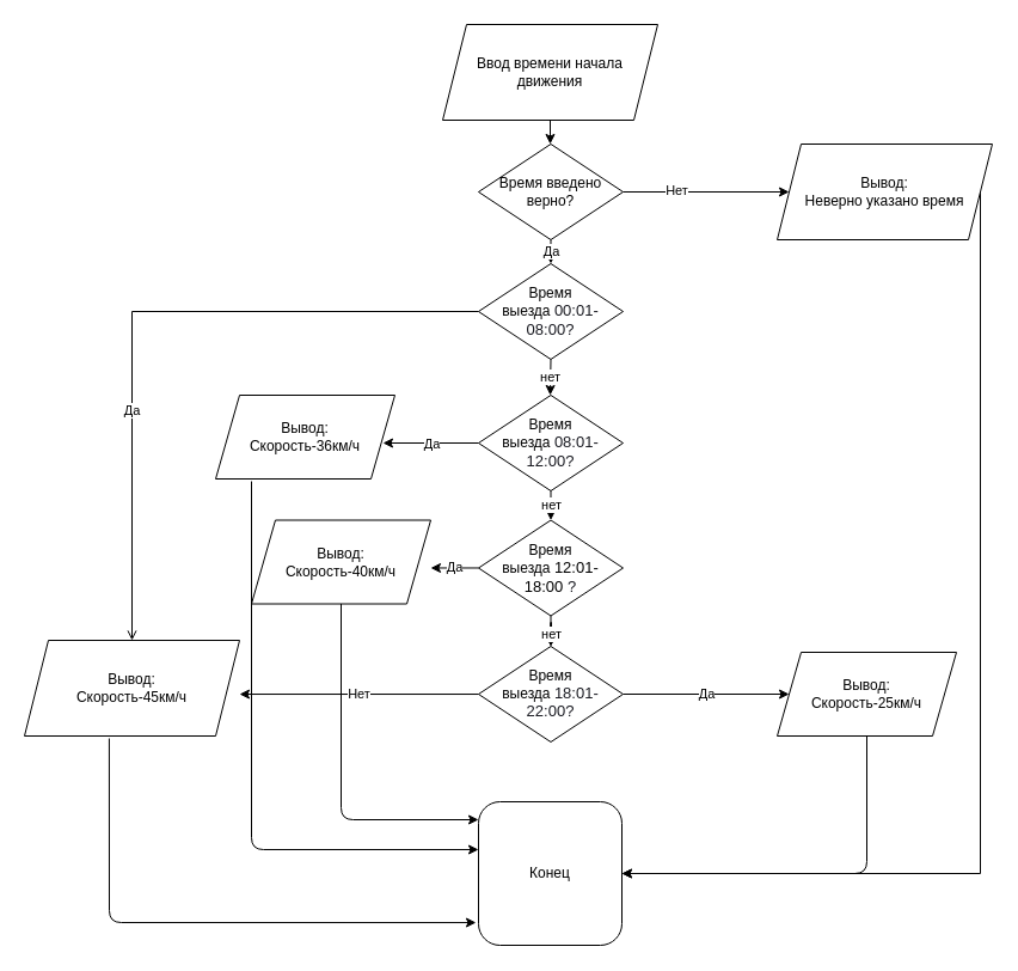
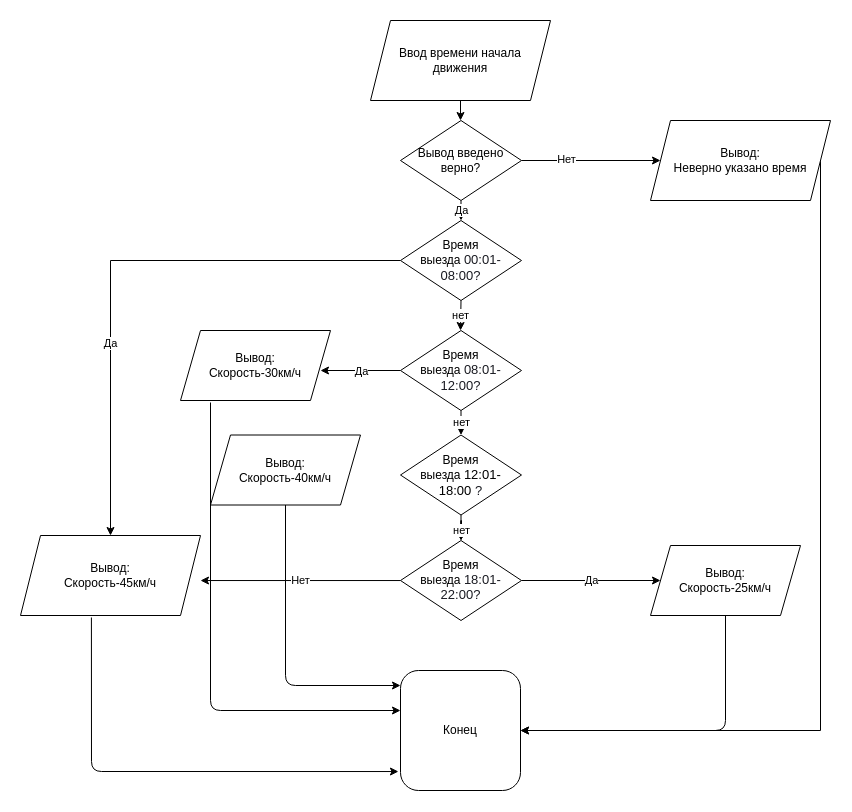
  <mxCell id="0" />
  <mxCell id="1" parent="0" />
  <mxCell id="2" value="Конец" style="rounded=1;whiteSpace=wrap;html=1;" parent="1" vertex="1"><mxGeometry x="400" y="670" width="120" height="120" as="geometry" /></mxCell>
  <mxCell id="3" style="edgeStyle=orthogonalEdgeStyle;rounded=0;orthogonalLoop=1;jettySize=auto;html=1;entryX=0.5;entryY=0;entryDx=0;entryDy=0;" parent="1" source="4" target="30" edge="1"><mxGeometry relative="1" as="geometry"><mxPoint x="570" y="130" as="targetPoint" /></mxGeometry></mxCell>
  <mxCell id="4" value="Ввод времени начала движения" style="shape=parallelogram;perimeter=parallelogramPerimeter;whiteSpace=wrap;html=1;fixedSize=1;" parent="1" vertex="1"><mxGeometry x="370" y="20" width="180" height="80" as="geometry" /></mxCell>
- <mxCell id="5" style="edgeStyle=orthogonalEdgeStyle;rounded=0;orthogonalLoop=1;jettySize=auto;html=1;entryX=0.5;entryY=0;entryDx=0;entryDy=0;endArrow=open;" parent="1" source="7" target="18" edge="1"><mxGeometry relative="1" as="geometry"><Array as="points"><mxPoint x="110" y="260" /></Array></mxGeometry></mxCell>
+ <mxCell id="5" style="edgeStyle=orthogonalEdgeStyle;rounded=0;orthogonalLoop=1;jettySize=auto;html=1;entryX=0.5;entryY=0;entryDx=0;entryDy=0;" parent="1" source="7" target="18" edge="1"><mxGeometry relative="1" as="geometry"><Array as="points"><mxPoint x="110" y="260" /></Array></mxGeometry></mxCell>
  <mxCell id="6" value="Да" style="edgeLabel;html=1;align=center;verticalAlign=middle;resizable=0;points=[];" parent="5" vertex="1" connectable="0"><mxGeometry x="0.318" y="-1" relative="1" as="geometry"><mxPoint as="offset" /></mxGeometry></mxCell>
  <mxCell id="7" value="Время выезда&amp;nbsp;&lt;span style=&quot;color: rgb(26 , 27 , 34) ; font-family: &amp;#34;arial&amp;#34; ; font-size: 13px ; text-align: left ; background-color: rgb(255 , 255 , 255)&quot;&gt;00:01-08:00?&lt;/span&gt;" style="rhombus;whiteSpace=wrap;html=1;" parent="1" vertex="1"><mxGeometry x="400" y="220" width="121" height="80" as="geometry" /></mxCell>
  <mxCell id="8" value="Да" style="edgeStyle=orthogonalEdgeStyle;rounded=0;orthogonalLoop=1;jettySize=auto;html=1;exitX=0;exitY=0.5;exitDx=0;exitDy=0;" parent="1" source="9" edge="1"><mxGeometry relative="1" as="geometry"><mxPoint x="320" y="370" as="targetPoint" /></mxGeometry></mxCell>
  <mxCell id="9" value="Время выезда&amp;nbsp;&lt;span style=&quot;color: rgb(26 , 27 , 34) ; font-family: &amp;#34;arial&amp;#34; ; font-size: 13px ; text-align: left ; background-color: rgb(255 , 255 , 255)&quot;&gt;08:01-12:0&lt;/span&gt;&lt;span style=&quot;color: rgb(26 , 27 , 34) ; font-family: &amp;#34;arial&amp;#34; ; font-size: 13px ; text-align: left ; background-color: rgb(255 , 255 , 255)&quot;&gt;0?&lt;/span&gt;" style="rhombus;whiteSpace=wrap;html=1;" parent="1" vertex="1"><mxGeometry x="400" y="330" width="121" height="80" as="geometry" /></mxCell>
  <mxCell id="10" value="" style="edgeStyle=orthogonalEdgeStyle;rounded=0;orthogonalLoop=1;jettySize=auto;html=1;" parent="1" source="12" target="15" edge="1"><mxGeometry relative="1" as="geometry" /></mxCell>
- <mxCell id="11" value="Да" style="edgeStyle=orthogonalEdgeStyle;rounded=0;orthogonalLoop=1;jettySize=auto;html=1;entryX=1;entryY=0.571;entryDx=0;entryDy=0;entryPerimeter=0;" parent="1" source="12" target="22" edge="1"><mxGeometry relative="1" as="geometry" /></mxCell>
  <mxCell id="12" value="Время выезда&amp;nbsp;&lt;span style=&quot;font-family: &amp;#34;arial&amp;#34; ; font-size: 13px ; text-align: left ; background-color: rgb(255 , 255 , 255)&quot;&gt;12:01-&lt;br&gt;18:00        &lt;/span&gt;&lt;span style=&quot;color: rgb(26 , 27 , 34) ; font-family: &amp;#34;arial&amp;#34; ; font-size: 13px ; text-align: left ; background-color: rgb(255 , 255 , 255)&quot;&gt;?&lt;/span&gt;" style="rhombus;whiteSpace=wrap;html=1;" parent="1" vertex="1"><mxGeometry x="400" y="434.5" width="121" height="80" as="geometry" /></mxCell>
  <mxCell id="13" value="Да" style="edgeStyle=orthogonalEdgeStyle;rounded=0;orthogonalLoop=1;jettySize=auto;html=1;" parent="1" source="15" target="25" edge="1"><mxGeometry relative="1" as="geometry" /></mxCell>
  <mxCell id="14" value="Нет" style="edgeStyle=orthogonalEdgeStyle;rounded=0;orthogonalLoop=1;jettySize=auto;html=1;entryX=1;entryY=0.563;entryDx=0;entryDy=0;entryPerimeter=0;" parent="1" source="15" target="18" edge="1"><mxGeometry relative="1" as="geometry" /></mxCell>
  <mxCell id="15" value="Время выезда&amp;nbsp;&lt;span style=&quot;color: rgb(26 , 27 , 34) ; font-family: &amp;#34;suisse&amp;#34; , &amp;#34;ys text&amp;#34; , sans-serif ; font-size: 13px ; background-color: rgb(255 , 255 , 255) ; line-height: 100%&quot;&gt;18:01-22:00&lt;/span&gt;&lt;span style=&quot;color: rgb(26 , 27 , 34) ; font-family: &amp;#34;arial&amp;#34; ; font-size: 13px ; text-align: left ; background-color: rgb(255 , 255 , 255)&quot;&gt;?&lt;/span&gt;" style="rhombus;whiteSpace=wrap;html=1;" parent="1" vertex="1"><mxGeometry x="400" y="540" width="121" height="80" as="geometry" /></mxCell>
  <mxCell id="16" value="нет" style="endArrow=classic;html=1;exitX=0.5;exitY=1;exitDx=0;exitDy=0;" parent="1" source="7" edge="1"><mxGeometry width="50" height="50" relative="1" as="geometry"><mxPoint x="410" y="420" as="sourcePoint" /><mxPoint x="460" y="330" as="targetPoint" /></mxGeometry></mxCell>
  <mxCell id="17" value="нет" style="endArrow=classic;html=1;exitX=0.5;exitY=1;exitDx=0;exitDy=0;entryX=0.5;entryY=0;entryDx=0;entryDy=0;" parent="1" source="9" target="12" edge="1"><mxGeometry width="50" height="50" relative="1" as="geometry"><mxPoint x="480.5" y="320" as="sourcePoint" /><mxPoint x="480" y="350" as="targetPoint" /></mxGeometry></mxCell>
  <mxCell id="18" value="Вывод:&lt;br&gt;Скорость-45км/ч" style="shape=parallelogram;perimeter=parallelogramPerimeter;whiteSpace=wrap;html=1;fixedSize=1;" parent="1" vertex="1"><mxGeometry y="535" width="180" height="80" as="geometry" x="20" /></mxCell>
  <mxCell id="19" value="нет" style="endArrow=classic;html=1;entryX=0.5;entryY=0;entryDx=0;entryDy=0;" parent="1" target="15" edge="1"><mxGeometry width="50" height="50" relative="1" as="geometry"><mxPoint x="461" y="520" as="sourcePoint" /><mxPoint x="470.5" y="444.5" as="targetPoint" /></mxGeometry></mxCell>
  <mxCell id="20" value="" style="endArrow=classic;html=1;exitX=0.394;exitY=1.025;exitDx=0;exitDy=0;exitPerimeter=0;entryX=-0.017;entryY=0.842;entryDx=0;entryDy=0;entryPerimeter=0;" parent="1" source="18" target="2" edge="1"><mxGeometry width="50" height="50" relative="1" as="geometry"><mxPoint x="410" y="530" as="sourcePoint" /><mxPoint x="460" y="480" as="targetPoint" /><Array as="points"><mxPoint x="91" y="771" /></Array></mxGeometry></mxCell>
- <mxCell id="21" value="Вывод:&lt;br&gt;Скорость-36км/ч" style="shape=parallelogram;perimeter=parallelogramPerimeter;whiteSpace=wrap;html=1;fixedSize=1;" parent="1" vertex="1"><mxGeometry x="180" y="330" width="150" height="70" as="geometry" /></mxCell>
+ <mxCell id="21" value="Вывод:&lt;br&gt;Скорость-30км/ч" style="shape=parallelogram;perimeter=parallelogramPerimeter;whiteSpace=wrap;html=1;fixedSize=1;" parent="1" vertex="1"><mxGeometry x="180" y="330" width="150" height="70" as="geometry" /></mxCell>
  <mxCell id="22" value="Вывод:&lt;br&gt;Скорость-40км/ч" style="shape=parallelogram;perimeter=parallelogramPerimeter;whiteSpace=wrap;html=1;fixedSize=1;" parent="1" vertex="1"><mxGeometry x="210" y="434.5" width="150" height="70" as="geometry" /></mxCell>
  <mxCell id="23" value="" style="endArrow=classic;html=1;" parent="1" edge="1"><mxGeometry width="50" height="50" relative="1" as="geometry"><mxPoint x="210" y="402" as="sourcePoint" /><mxPoint x="400" y="710" as="targetPoint" /><Array as="points"><mxPoint x="210" y="710" /></Array></mxGeometry></mxCell>
  <mxCell id="24" value="" style="endArrow=classic;html=1;exitX=0.5;exitY=1;exitDx=0;exitDy=0;" parent="1" source="22" edge="1"><mxGeometry width="50" height="50" relative="1" as="geometry"><mxPoint x="410" y="530" as="sourcePoint" /><mxPoint x="400" y="685" as="targetPoint" /><Array as="points"><mxPoint x="285" y="685" /></Array></mxGeometry></mxCell>
  <mxCell id="25" value="Вывод:&lt;br&gt;Скорость-25км/ч" style="shape=parallelogram;perimeter=parallelogramPerimeter;whiteSpace=wrap;html=1;fixedSize=1;" parent="1" vertex="1"><mxGeometry x="650" y="545" width="150" height="70" as="geometry" /></mxCell>
  <mxCell id="26" value="" style="endArrow=classic;html=1;exitX=0.5;exitY=1;exitDx=0;exitDy=0;entryX=1;entryY=0.5;entryDx=0;entryDy=0;" parent="1" source="25" target="2" edge="1"><mxGeometry width="50" height="50" relative="1" as="geometry"><mxPoint x="410" y="530" as="sourcePoint" /><mxPoint x="460" y="480" as="targetPoint" /><Array as="points"><mxPoint x="725" y="730" /></Array></mxGeometry></mxCell>
  <mxCell id="27" value="Да" style="edgeStyle=orthogonalEdgeStyle;rounded=0;orthogonalLoop=1;jettySize=auto;html=1;exitX=0.5;exitY=1;exitDx=0;exitDy=0;entryX=0.5;entryY=0;entryDx=0;entryDy=0;" edge="1" parent="1" source="30" target="7"><mxGeometry relative="1" as="geometry" /></mxCell>
  <mxCell id="28" style="edgeStyle=orthogonalEdgeStyle;rounded=0;orthogonalLoop=1;jettySize=auto;html=1;" edge="1" parent="1" source="30" target="32"><mxGeometry relative="1" as="geometry" /></mxCell>
  <mxCell id="29" value="Нет" style="edgeLabel;html=1;align=center;verticalAlign=middle;resizable=0;points=[];" vertex="1" connectable="0" parent="28"><mxGeometry x="-0.367" y="2" relative="1" as="geometry"><mxPoint as="offset" /></mxGeometry></mxCell>
- <mxCell id="30" value="Время введено верно?" style="rhombus;whiteSpace=wrap;html=1;" vertex="1" parent="1"><mxGeometry x="400" y="120" width="121" height="80" as="geometry" /></mxCell>
+ <mxCell id="30" value="Вывод введено верно?" style="rhombus;whiteSpace=wrap;html=1;" vertex="1" parent="1"><mxGeometry x="400" y="120" width="121" height="80" as="geometry" /></mxCell>
  <mxCell id="31" style="edgeStyle=orthogonalEdgeStyle;rounded=0;orthogonalLoop=1;jettySize=auto;html=1;entryX=1;entryY=0.5;entryDx=0;entryDy=0;" edge="1" parent="1" source="32" target="2"><mxGeometry relative="1" as="geometry"><Array as="points"><mxPoint x="820" y="730" /></Array></mxGeometry></mxCell>
  <mxCell id="32" value="Вывод:&lt;br&gt;Неверно указано время" style="shape=parallelogram;perimeter=parallelogramPerimeter;whiteSpace=wrap;html=1;fixedSize=1;" vertex="1" parent="1"><mxGeometry x="650" y="120" width="180" height="80" as="geometry" /></mxCell>
